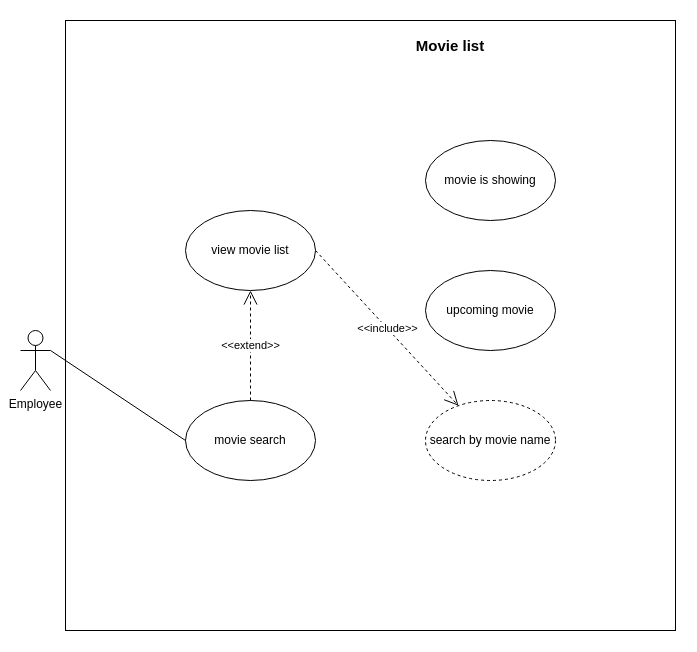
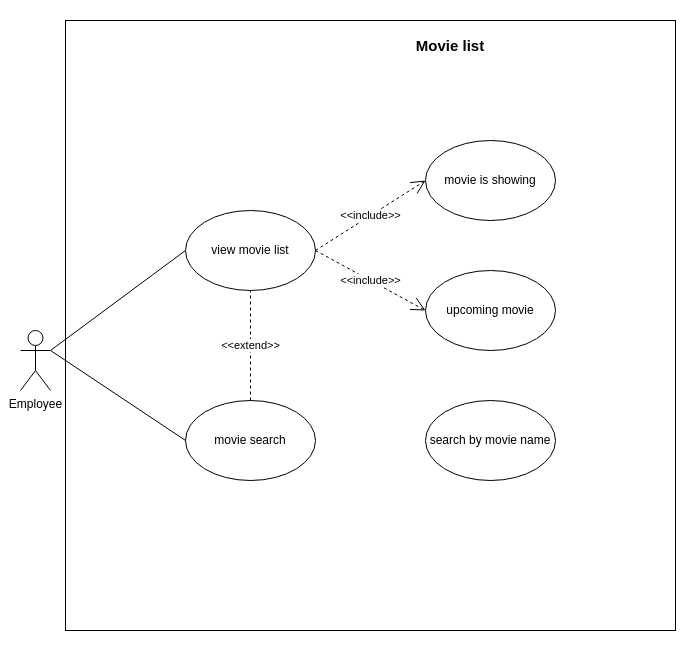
  <mxCell id="0" />
  <mxCell id="1" parent="0" />
  <mxCell id="2" value="Employee" style="shape=umlActor;verticalLabelPosition=bottom;verticalAlign=top;html=1;outlineConnect=0;" parent="1" vertex="1"><mxGeometry x="20" y="330" width="30" height="60" as="geometry" /></mxCell>
  <mxCell id="3" value="" style="whiteSpace=wrap;html=1;aspect=fixed;" parent="1" vertex="1"><mxGeometry x="65" y="20" width="610" height="610" as="geometry" /></mxCell>
+ <mxCell id="4" value="" style="endArrow=none;html=1;rounded=0;exitX=1;exitY=0.333;exitDx=0;exitDy=0;exitPerimeter=0;entryX=0;entryY=0.5;entryDx=0;entryDy=0;" parent="1" source="2" target="5" edge="1"><mxGeometry width="50" height="50" relative="1" as="geometry"><mxPoint x="95" y="330" as="sourcePoint" /><mxPoint x="135" y="310" as="targetPoint" /></mxGeometry></mxCell>
  <mxCell id="5" value="view movie list" style="ellipse;whiteSpace=wrap;html=1;" parent="1" vertex="1"><mxGeometry x="185" y="210" width="130" height="80" as="geometry" /></mxCell>
  <mxCell id="6" value="movie search" style="ellipse;whiteSpace=wrap;html=1;" parent="1" vertex="1"><mxGeometry x="185" y="400" width="130" height="80" as="geometry" /></mxCell>
  <mxCell id="7" value="" style="endArrow=none;html=1;rounded=0;exitX=1;exitY=0.333;exitDx=0;exitDy=0;exitPerimeter=0;entryX=0;entryY=0.5;entryDx=0;entryDy=0;" parent="1" source="2" target="6" edge="1"><mxGeometry width="50" height="50" relative="1" as="geometry"><mxPoint x="5" y="390" as="sourcePoint" /><mxPoint x="245" y="280" as="targetPoint" /></mxGeometry></mxCell>
+ <mxCell id="8" value="&amp;lt;&amp;lt;include&amp;gt;&amp;gt;" style="endArrow=open;endSize=12;dashed=1;html=1;rounded=0;entryX=0;entryY=0.5;entryDx=0;entryDy=0;exitX=1;exitY=0.5;exitDx=0;exitDy=0;" parent="1" source="5" target="9" edge="1"><mxGeometry width="160" relative="1" as="geometry"><mxPoint x="265" y="359.5" as="sourcePoint" /><mxPoint x="425" y="359.5" as="targetPoint" /></mxGeometry></mxCell>
  <mxCell id="9" value="movie is showing" style="ellipse;whiteSpace=wrap;html=1;" parent="1" vertex="1"><mxGeometry x="425" y="140" width="130" height="80" as="geometry" /></mxCell>
  <mxCell id="10" value="upcoming movie" style="ellipse;whiteSpace=wrap;html=1;" parent="1" vertex="1"><mxGeometry x="425" y="270" width="130" height="80" as="geometry" /></mxCell>
- <mxCell id="11" value="&amp;lt;&amp;lt;include&amp;gt;&amp;gt;" style="endArrow=open;endSize=12;dashed=1;html=1;rounded=0;exitX=1;exitY=0.5;exitDx=0;exitDy=0;" parent="1" source="5" target="13" edge="1"><mxGeometry width="160" relative="1" as="geometry"><mxPoint x="305" y="409.5" as="sourcePoint" /><mxPoint x="422" y="240" as="targetPoint" /></mxGeometry></mxCell>
+ <mxCell id="11" value="&amp;lt;&amp;lt;include&amp;gt;&amp;gt;" style="endArrow=open;endSize=12;dashed=1;html=1;rounded=0;entryX=0;entryY=0.5;entryDx=0;entryDy=0;exitX=1;exitY=0.5;exitDx=0;exitDy=0;" parent="1" source="5" target="10" edge="1"><mxGeometry width="160" relative="1" as="geometry"><mxPoint x="305" y="409.5" as="sourcePoint" /><mxPoint x="422" y="240" as="targetPoint" /></mxGeometry></mxCell>
  <mxCell id="12" value="&lt;b&gt;&lt;font style=&quot;font-size: 15px;&quot;&gt;Movie list&lt;/font&gt;&lt;/b&gt;" style="text;html=1;align=center;verticalAlign=middle;whiteSpace=wrap;rounded=0;" parent="1" vertex="1"><mxGeometry x="380" y="30" width="140" height="30" as="geometry" /></mxCell>
- <mxCell id="13" value="search by movie name" style="ellipse;whiteSpace=wrap;html=1;dashed=1;" parent="1" vertex="1"><mxGeometry x="425" y="400" width="130" height="80" as="geometry" /></mxCell>
- <mxCell id="14" value="&amp;lt;&amp;lt;extend&amp;gt;&amp;gt;" style="endArrow=open;endSize=12;dashed=1;html=1;rounded=0;entryX=0.5;entryY=1;entryDx=0;entryDy=0;exitX=0.5;exitY=0;exitDx=0;exitDy=0;" parent="1" source="6" target="5" edge="1"><mxGeometry width="160" relative="1" as="geometry"><mxPoint x="305" y="295" as="sourcePoint" /><mxPoint x="415" y="355" as="targetPoint" /></mxGeometry></mxCell>
+ <mxCell id="13" value="search by movie name" style="ellipse;whiteSpace=wrap;html=1;" parent="1" vertex="1"><mxGeometry x="425" y="400" width="130" height="80" as="geometry" /></mxCell>
+ <mxCell id="14" value="&amp;lt;&amp;lt;extend&amp;gt;&amp;gt;" style="endArrow=none;endSize=12;dashed=1;html=1;rounded=0;entryX=0.5;entryY=1;entryDx=0;entryDy=0;exitX=0.5;exitY=0;exitDx=0;exitDy=0;" parent="1" source="6" target="5" edge="1"><mxGeometry width="160" relative="1" as="geometry"><mxPoint x="305" y="295" as="sourcePoint" /><mxPoint x="415" y="355" as="targetPoint" /></mxGeometry></mxCell>
